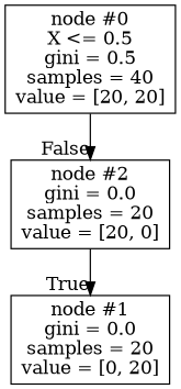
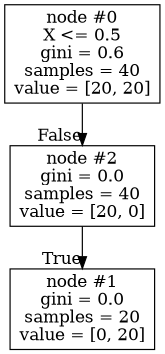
  digraph {
    node [shape=box]
    edge [labeldistance=2.5]
-   n1 [label="node #0\nX <= 0.5\ngini = 0.5\nsamples = 40\nvalue = [20, 20]"]
-   n2 [label="node #2\ngini = 0.0\nsamples = 20\nvalue = [20, 0]"]
+   n1 [label="node #0\nX <= 0.5\ngini = 0.6\nsamples = 40\nvalue = [20, 20]"]
+   n2 [label="node #2\ngini = 0.0\nsamples = 40\nvalue = [20, 0]"]
    n3 [label="node #1\ngini = 0.0\nsamples = 20\nvalue = [0, 20]"]
    n1 -> n2 [headlabel=False labelangle=-45]
    n2 -> n3 [headlabel=True labelangle=45]
  }
